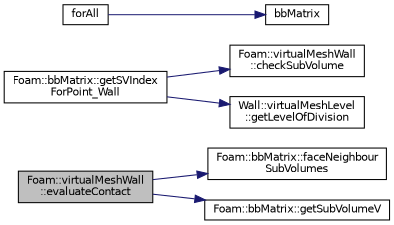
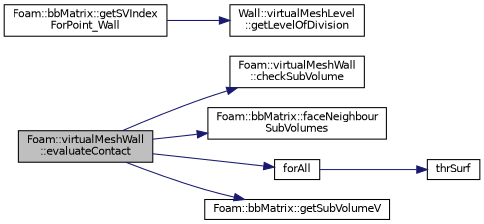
  digraph {
    rankdir=LR
    node [color=black fillcolor=white fontname=Helvetica fontsize=10 shape=record style=filled]
    edge [color=midnightblue fontname=Helvetica fontsize=10 labelfontname=Helvetica labelfontsize=10 style=solid]
    n1 [fillcolor=grey75 fontcolor=black height=0.2 label="Foam::virtualMeshWall\l::evaluateContact" width=0.4]
    n2 [height=0.2 label="Foam::virtualMeshWall\l::checkSubVolume" width=0.4]
    n3 [height=0.2 label="Foam::bbMatrix::faceNeighbour\lSubVolumes" width=0.4]
    n4 [height=0.2 label=forAll width=0.4]
    n5 [height=0.2 label="Foam::bbMatrix::getSubVolumeV" width=0.4]
-   n6 [height=0.2 label=bbMatrix width=0.4]
+   n6 [height=0.2 label=thrSurf width=0.4]
    n7 [height=0.2 label="Foam::bbMatrix::getSVIndex\lForPoint_Wall" width=0.4]
    n8 [height=0.2 label="Wall::virtualMeshLevel\l::getLevelOfDivision" width=0.4]
-   n7 -> n2
+   n1 -> n2
    n1 -> n3
+   n1 -> n4
    n1 -> n5
    n4 -> n6
    n7 -> n8
  }
